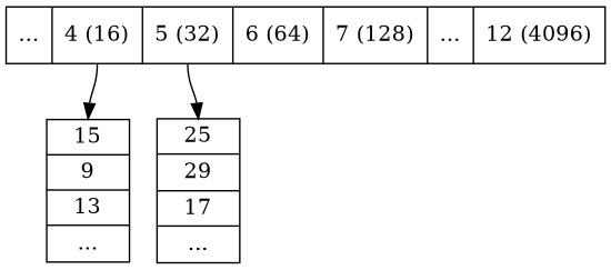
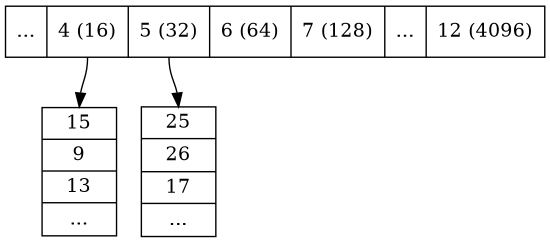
  digraph {
    rankdir=TB
    node [shape=record]
    n1 [label="{<s40> 15|<s41> 9|<s42> 13|...}"]
-   n2 [label="{<s50> 25|<s51> 29|<s52> 17|...}"]
+   n2 [label="{<s50> 25|<s51> 26|<s52> 17|...}"]
    n3 [label="...|<s4> 4 (16)|<s5> 5 (32)|<s6> 6 (64)|<s7> 7 (128)|...|<s12> 12 (4096)"]
    subgraph sub_1 {
      rank=same
      n1
      n2
    }
    n3 -> n1 [headport="s40:n" tailport="s4:s"]
    n3 -> n2 [headport="s50:n" tailport="s5:s"]
  }
